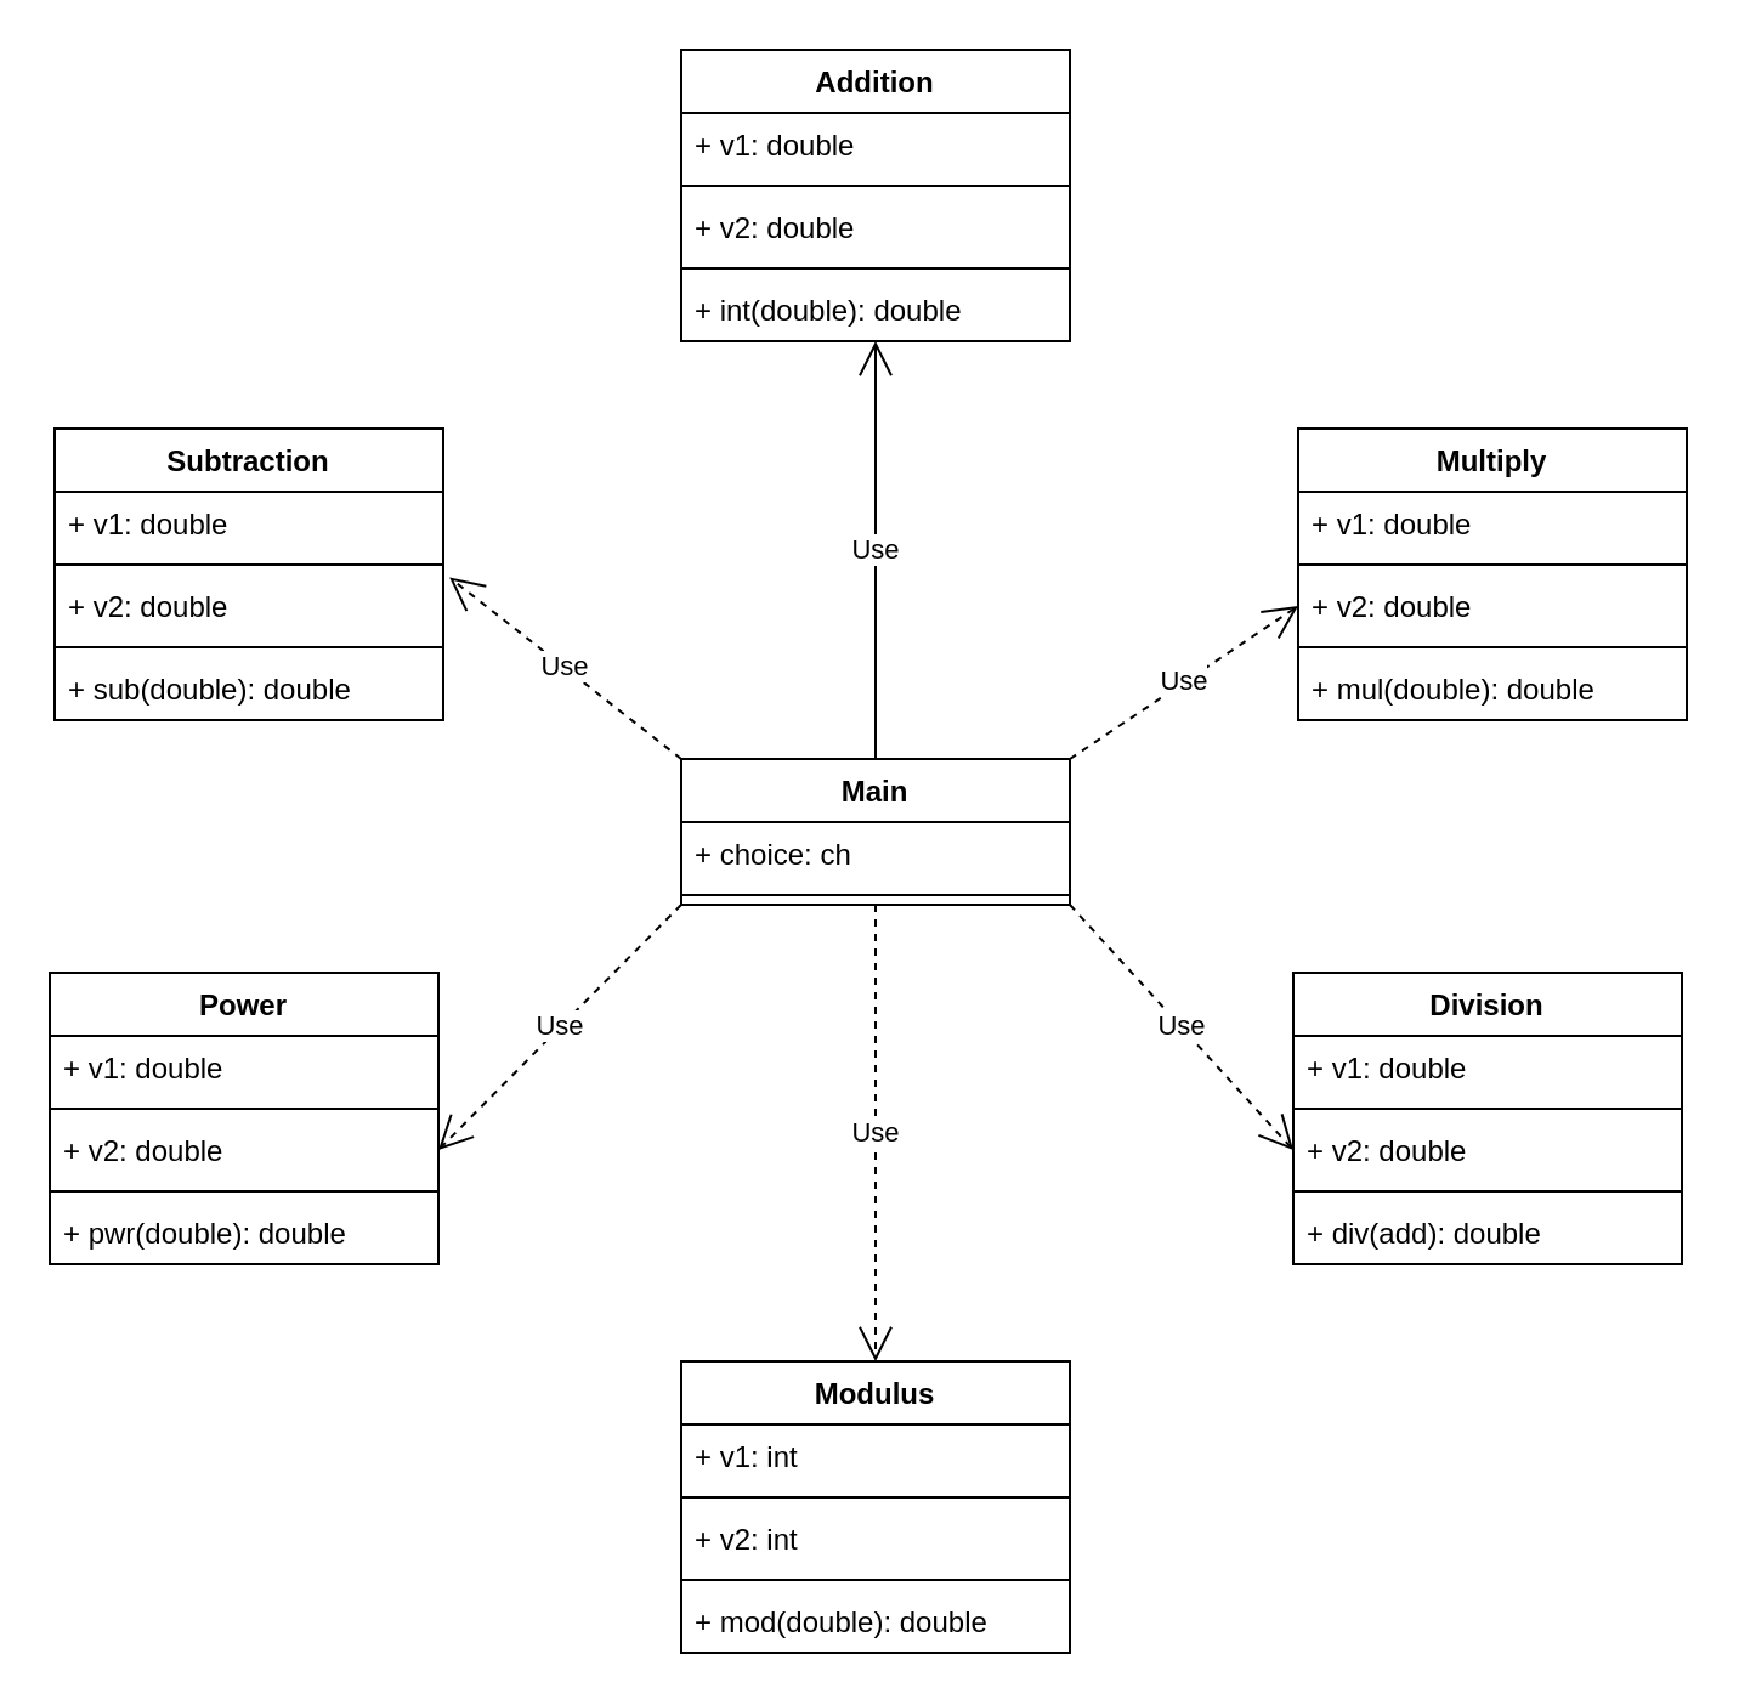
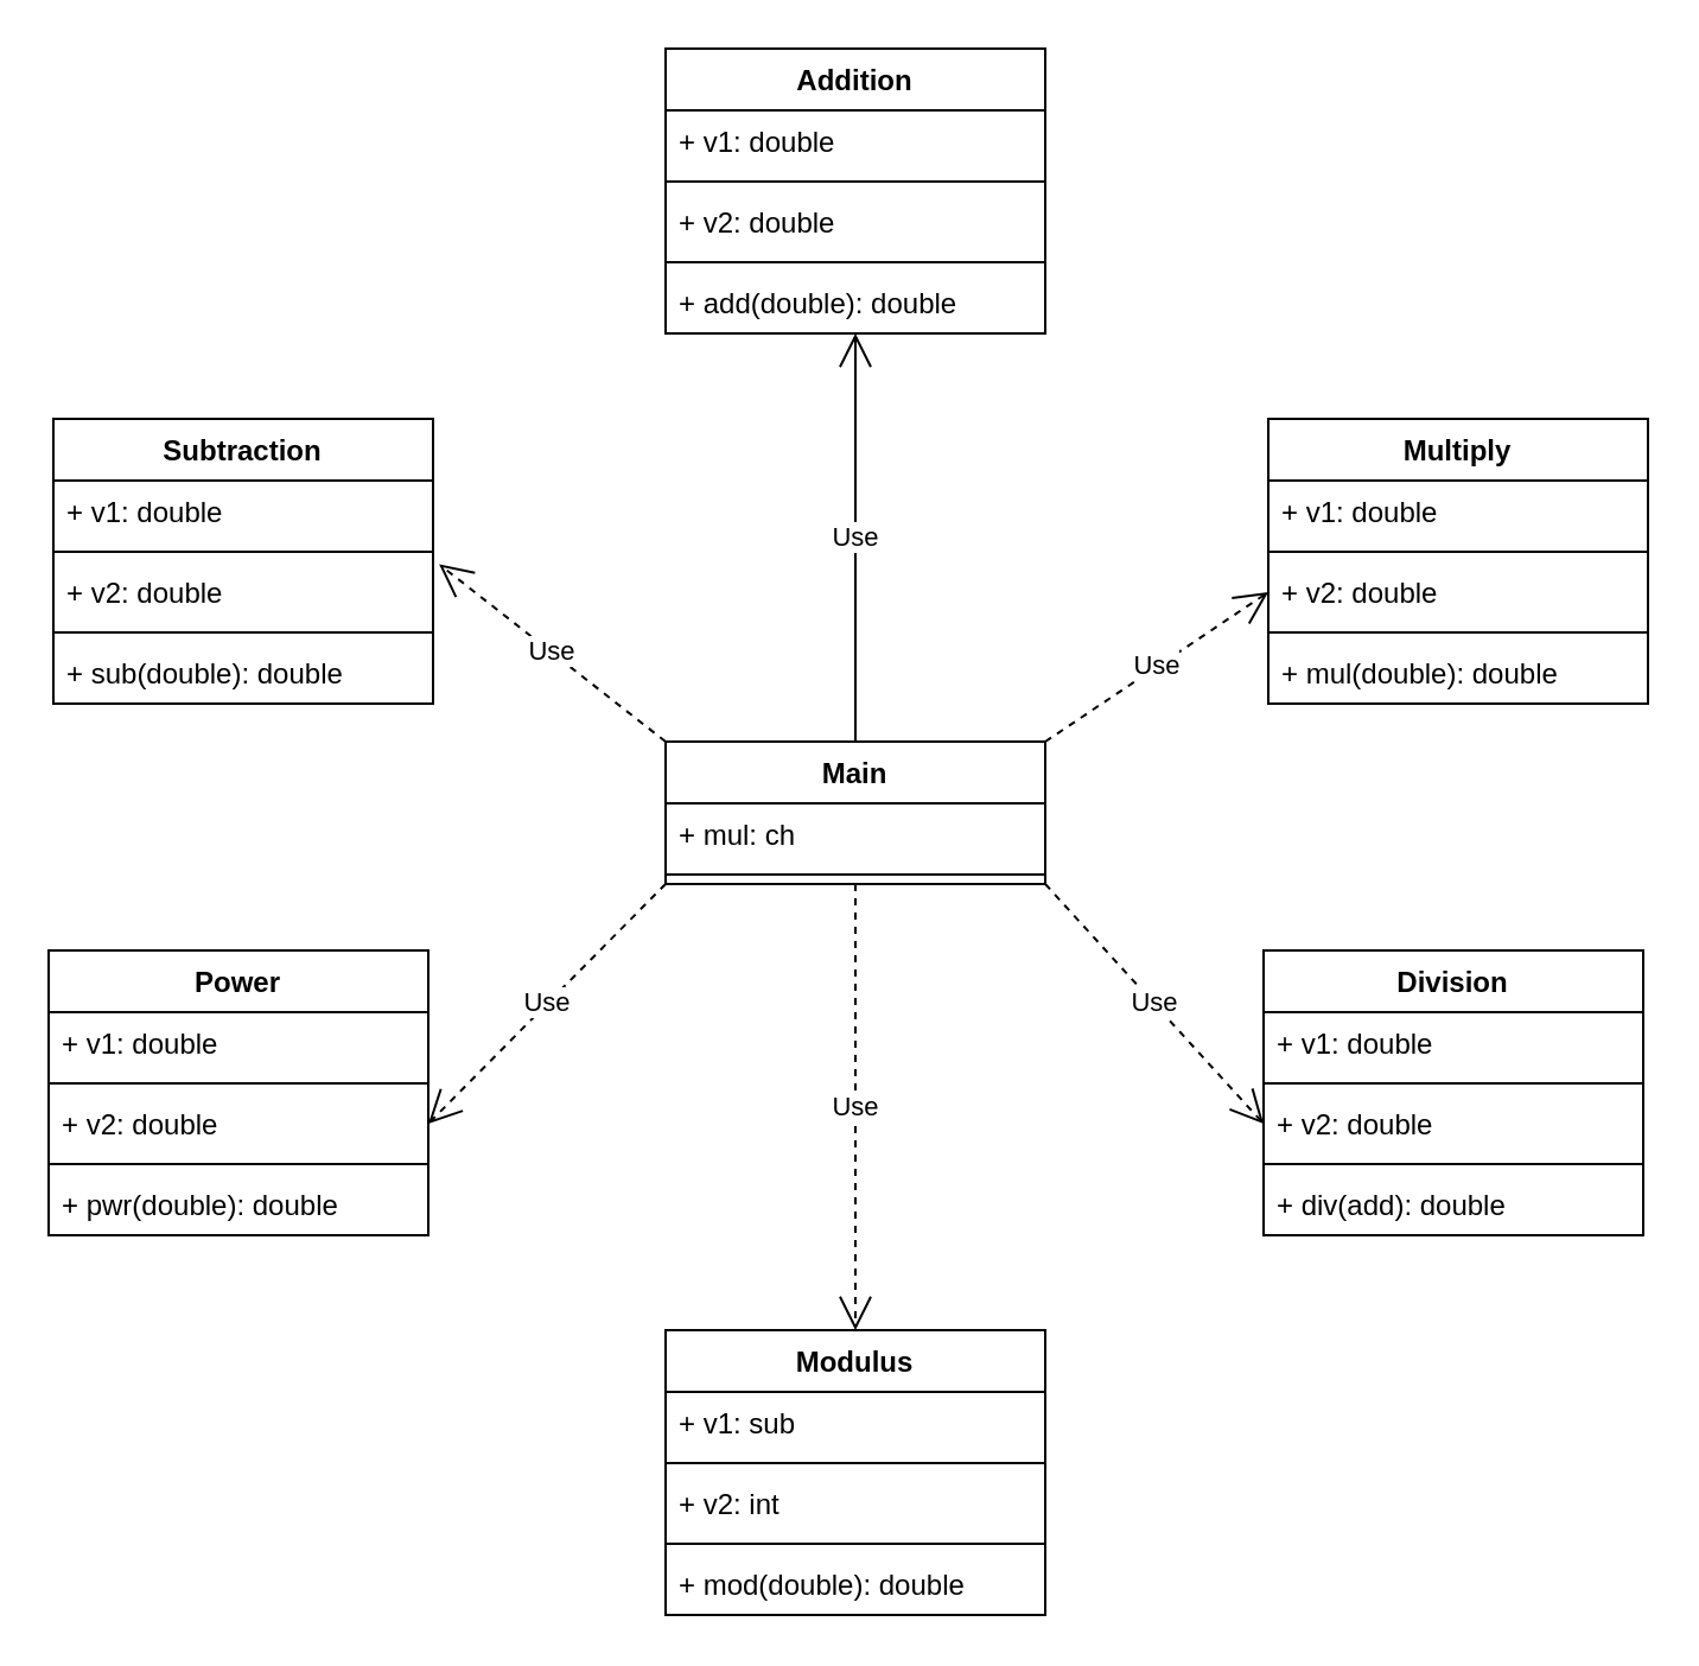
  <mxCell id="0" />
  <mxCell id="1" parent="0" />
  <mxCell id="2" value="Main" style="swimlane;fontStyle=1;align=center;verticalAlign=top;childLayout=stackLayout;horizontal=1;startSize=26;horizontalStack=0;resizeParent=1;resizeParentMax=0;resizeLast=0;collapsible=1;marginBottom=0;" vertex="1" parent="1"><mxGeometry x="280" y="312" width="160" height="60" as="geometry" /></mxCell>
- <mxCell id="3" value="+ choice: ch" style="text;strokeColor=none;fillColor=none;align=left;verticalAlign=top;spacingLeft=4;spacingRight=4;overflow=hidden;rotatable=0;points=[[0,0.5],[1,0.5]];portConstraint=eastwest;" vertex="1" parent="2"><mxGeometry y="26" width="160" height="26" as="geometry" /></mxCell>
+ <mxCell id="3" value="+ mul: ch" style="text;strokeColor=none;fillColor=none;align=left;verticalAlign=top;spacingLeft=4;spacingRight=4;overflow=hidden;rotatable=0;points=[[0,0.5],[1,0.5]];portConstraint=eastwest;" vertex="1" parent="2"><mxGeometry y="26" width="160" height="26" as="geometry" /></mxCell>
  <mxCell id="4" value="" style="line;strokeWidth=1;fillColor=none;align=left;verticalAlign=middle;spacingTop=-1;spacingLeft=3;spacingRight=3;rotatable=0;labelPosition=right;points=[];portConstraint=eastwest;" vertex="1" parent="2"><mxGeometry y="52" width="160" height="8" as="geometry" /></mxCell>
  <mxCell id="5" value="Subtraction" style="swimlane;fontStyle=1;align=center;verticalAlign=top;childLayout=stackLayout;horizontal=1;startSize=26;horizontalStack=0;resizeParent=1;resizeParentMax=0;resizeLast=0;collapsible=1;marginBottom=0;" vertex="1" parent="1"><mxGeometry x="22" y="176" width="160" height="120" as="geometry" /></mxCell>
  <mxCell id="6" value="+ v1: double" style="text;strokeColor=none;fillColor=none;align=left;verticalAlign=top;spacingLeft=4;spacingRight=4;overflow=hidden;rotatable=0;points=[[0,0.5],[1,0.5]];portConstraint=eastwest;" vertex="1" parent="5"><mxGeometry y="26" width="160" height="26" as="geometry" /></mxCell>
  <mxCell id="7" value="" style="line;strokeWidth=1;fillColor=none;align=left;verticalAlign=middle;spacingTop=-1;spacingLeft=3;spacingRight=3;rotatable=0;labelPosition=right;points=[];portConstraint=eastwest;" vertex="1" parent="5"><mxGeometry y="52" width="160" height="8" as="geometry" /></mxCell>
  <mxCell id="8" value="+ v2: double" style="text;strokeColor=none;fillColor=none;align=left;verticalAlign=top;spacingLeft=4;spacingRight=4;overflow=hidden;rotatable=0;points=[[0,0.5],[1,0.5]];portConstraint=eastwest;" vertex="1" parent="5"><mxGeometry y="60" width="160" height="26" as="geometry" /></mxCell>
  <mxCell id="9" value="" style="line;strokeWidth=1;fillColor=none;align=left;verticalAlign=middle;spacingTop=-1;spacingLeft=3;spacingRight=3;rotatable=0;labelPosition=right;points=[];portConstraint=eastwest;" vertex="1" parent="5"><mxGeometry y="86" width="160" height="8" as="geometry" /></mxCell>
  <mxCell id="10" value="+ sub(double): double" style="text;strokeColor=none;fillColor=none;align=left;verticalAlign=top;spacingLeft=4;spacingRight=4;overflow=hidden;rotatable=0;points=[[0,0.5],[1,0.5]];portConstraint=eastwest;" vertex="1" parent="5"><mxGeometry y="94" width="160" height="26" as="geometry" /></mxCell>
  <mxCell id="11" value="Multiply" style="swimlane;fontStyle=1;align=center;verticalAlign=top;childLayout=stackLayout;horizontal=1;startSize=26;horizontalStack=0;resizeParent=1;resizeParentMax=0;resizeLast=0;collapsible=1;marginBottom=0;" vertex="1" parent="1"><mxGeometry x="534" y="176" width="160" height="120" as="geometry" /></mxCell>
  <mxCell id="12" value="+ v1: double" style="text;strokeColor=none;fillColor=none;align=left;verticalAlign=top;spacingLeft=4;spacingRight=4;overflow=hidden;rotatable=0;points=[[0,0.5],[1,0.5]];portConstraint=eastwest;" vertex="1" parent="11"><mxGeometry y="26" width="160" height="26" as="geometry" /></mxCell>
  <mxCell id="13" value="" style="line;strokeWidth=1;fillColor=none;align=left;verticalAlign=middle;spacingTop=-1;spacingLeft=3;spacingRight=3;rotatable=0;labelPosition=right;points=[];portConstraint=eastwest;" vertex="1" parent="11"><mxGeometry y="52" width="160" height="8" as="geometry" /></mxCell>
  <mxCell id="14" value="+ v2: double" style="text;strokeColor=none;fillColor=none;align=left;verticalAlign=top;spacingLeft=4;spacingRight=4;overflow=hidden;rotatable=0;points=[[0,0.5],[1,0.5]];portConstraint=eastwest;" vertex="1" parent="11"><mxGeometry y="60" width="160" height="26" as="geometry" /></mxCell>
  <mxCell id="15" value="" style="line;strokeWidth=1;fillColor=none;align=left;verticalAlign=middle;spacingTop=-1;spacingLeft=3;spacingRight=3;rotatable=0;labelPosition=right;points=[];portConstraint=eastwest;" vertex="1" parent="11"><mxGeometry y="86" width="160" height="8" as="geometry" /></mxCell>
  <mxCell id="16" value="+ mul(double): double" style="text;strokeColor=none;fillColor=none;align=left;verticalAlign=top;spacingLeft=4;spacingRight=4;overflow=hidden;rotatable=0;points=[[0,0.5],[1,0.5]];portConstraint=eastwest;" vertex="1" parent="11"><mxGeometry y="94" width="160" height="26" as="geometry" /></mxCell>
  <mxCell id="17" value="Power" style="swimlane;fontStyle=1;align=center;verticalAlign=top;childLayout=stackLayout;horizontal=1;startSize=26;horizontalStack=0;resizeParent=1;resizeParentMax=0;resizeLast=0;collapsible=1;marginBottom=0;" vertex="1" parent="1"><mxGeometry x="20" y="400" width="160" height="120" as="geometry" /></mxCell>
  <mxCell id="18" value="+ v1: double" style="text;strokeColor=none;fillColor=none;align=left;verticalAlign=top;spacingLeft=4;spacingRight=4;overflow=hidden;rotatable=0;points=[[0,0.5],[1,0.5]];portConstraint=eastwest;" vertex="1" parent="17"><mxGeometry y="26" width="160" height="26" as="geometry" /></mxCell>
  <mxCell id="19" value="" style="line;strokeWidth=1;fillColor=none;align=left;verticalAlign=middle;spacingTop=-1;spacingLeft=3;spacingRight=3;rotatable=0;labelPosition=right;points=[];portConstraint=eastwest;" vertex="1" parent="17"><mxGeometry y="52" width="160" height="8" as="geometry" /></mxCell>
  <mxCell id="20" value="+ v2: double" style="text;strokeColor=none;fillColor=none;align=left;verticalAlign=top;spacingLeft=4;spacingRight=4;overflow=hidden;rotatable=0;points=[[0,0.5],[1,0.5]];portConstraint=eastwest;" vertex="1" parent="17"><mxGeometry y="60" width="160" height="26" as="geometry" /></mxCell>
  <mxCell id="21" value="" style="line;strokeWidth=1;fillColor=none;align=left;verticalAlign=middle;spacingTop=-1;spacingLeft=3;spacingRight=3;rotatable=0;labelPosition=right;points=[];portConstraint=eastwest;" vertex="1" parent="17"><mxGeometry y="86" width="160" height="8" as="geometry" /></mxCell>
  <mxCell id="22" value="+ pwr(double): double" style="text;strokeColor=none;fillColor=none;align=left;verticalAlign=top;spacingLeft=4;spacingRight=4;overflow=hidden;rotatable=0;points=[[0,0.5],[1,0.5]];portConstraint=eastwest;" vertex="1" parent="17"><mxGeometry y="94" width="160" height="26" as="geometry" /></mxCell>
  <mxCell id="23" value="Division" style="swimlane;fontStyle=1;align=center;verticalAlign=top;childLayout=stackLayout;horizontal=1;startSize=26;horizontalStack=0;resizeParent=1;resizeParentMax=0;resizeLast=0;collapsible=1;marginBottom=0;" vertex="1" parent="1"><mxGeometry x="532" y="400" width="160" height="120" as="geometry" /></mxCell>
  <mxCell id="24" value="+ v1: double" style="text;strokeColor=none;fillColor=none;align=left;verticalAlign=top;spacingLeft=4;spacingRight=4;overflow=hidden;rotatable=0;points=[[0,0.5],[1,0.5]];portConstraint=eastwest;" vertex="1" parent="23"><mxGeometry y="26" width="160" height="26" as="geometry" /></mxCell>
  <mxCell id="25" value="" style="line;strokeWidth=1;fillColor=none;align=left;verticalAlign=middle;spacingTop=-1;spacingLeft=3;spacingRight=3;rotatable=0;labelPosition=right;points=[];portConstraint=eastwest;" vertex="1" parent="23"><mxGeometry y="52" width="160" height="8" as="geometry" /></mxCell>
  <mxCell id="26" value="+ v2: double" style="text;strokeColor=none;fillColor=none;align=left;verticalAlign=top;spacingLeft=4;spacingRight=4;overflow=hidden;rotatable=0;points=[[0,0.5],[1,0.5]];portConstraint=eastwest;" vertex="1" parent="23"><mxGeometry y="60" width="160" height="26" as="geometry" /></mxCell>
  <mxCell id="27" value="" style="line;strokeWidth=1;fillColor=none;align=left;verticalAlign=middle;spacingTop=-1;spacingLeft=3;spacingRight=3;rotatable=0;labelPosition=right;points=[];portConstraint=eastwest;" vertex="1" parent="23"><mxGeometry y="86" width="160" height="8" as="geometry" /></mxCell>
  <mxCell id="28" value="+ div(add): double" style="text;strokeColor=none;fillColor=none;align=left;verticalAlign=top;spacingLeft=4;spacingRight=4;overflow=hidden;rotatable=0;points=[[0,0.5],[1,0.5]];portConstraint=eastwest;" vertex="1" parent="23"><mxGeometry y="94" width="160" height="26" as="geometry" /></mxCell>
  <mxCell id="29" value="Addition" style="swimlane;fontStyle=1;align=center;verticalAlign=top;childLayout=stackLayout;horizontal=1;startSize=26;horizontalStack=0;resizeParent=1;resizeParentMax=0;resizeLast=0;collapsible=1;marginBottom=0;" vertex="1" parent="1"><mxGeometry x="280" y="20" width="160" height="120" as="geometry" /></mxCell>
  <mxCell id="30" value="+ v1: double" style="text;strokeColor=none;fillColor=none;align=left;verticalAlign=top;spacingLeft=4;spacingRight=4;overflow=hidden;rotatable=0;points=[[0,0.5],[1,0.5]];portConstraint=eastwest;" vertex="1" parent="29"><mxGeometry y="26" width="160" height="26" as="geometry" /></mxCell>
  <mxCell id="31" value="" style="line;strokeWidth=1;fillColor=none;align=left;verticalAlign=middle;spacingTop=-1;spacingLeft=3;spacingRight=3;rotatable=0;labelPosition=right;points=[];portConstraint=eastwest;" vertex="1" parent="29"><mxGeometry y="52" width="160" height="8" as="geometry" /></mxCell>
  <mxCell id="32" value="+ v2: double" style="text;strokeColor=none;fillColor=none;align=left;verticalAlign=top;spacingLeft=4;spacingRight=4;overflow=hidden;rotatable=0;points=[[0,0.5],[1,0.5]];portConstraint=eastwest;" vertex="1" parent="29"><mxGeometry y="60" width="160" height="26" as="geometry" /></mxCell>
  <mxCell id="33" value="" style="line;strokeWidth=1;fillColor=none;align=left;verticalAlign=middle;spacingTop=-1;spacingLeft=3;spacingRight=3;rotatable=0;labelPosition=right;points=[];portConstraint=eastwest;" vertex="1" parent="29"><mxGeometry y="86" width="160" height="8" as="geometry" /></mxCell>
- <mxCell id="34" value="+ int(double): double" style="text;strokeColor=none;fillColor=none;align=left;verticalAlign=top;spacingLeft=4;spacingRight=4;overflow=hidden;rotatable=0;points=[[0,0.5],[1,0.5]];portConstraint=eastwest;" vertex="1" parent="29"><mxGeometry y="94" width="160" height="26" as="geometry" /></mxCell>
+ <mxCell id="34" value="+ add(double): double" style="text;strokeColor=none;fillColor=none;align=left;verticalAlign=top;spacingLeft=4;spacingRight=4;overflow=hidden;rotatable=0;points=[[0,0.5],[1,0.5]];portConstraint=eastwest;" vertex="1" parent="29"><mxGeometry y="94" width="160" height="26" as="geometry" /></mxCell>
  <mxCell id="35" value="Use" style="endArrow=open;endSize=12;dashed=1;html=1;entryX=1.016;entryY=0.048;entryDx=0;entryDy=0;entryPerimeter=0;exitX=0;exitY=0;exitDx=0;exitDy=0;" edge="1" parent="1" source="2" target="8"><mxGeometry width="160" relative="1" as="geometry"><mxPoint x="222" y="290" as="sourcePoint" /><mxPoint x="382" y="290" as="targetPoint" /></mxGeometry></mxCell>
  <mxCell id="36" value="Use" style="endArrow=open;endSize=12;dashed=0;html=1;exitX=0.5;exitY=0;exitDx=0;exitDy=0;" edge="1" parent="1" source="2" target="29"><mxGeometry width="160" relative="1" as="geometry"><mxPoint x="222" y="290" as="sourcePoint" /><mxPoint x="362" y="170" as="targetPoint" /></mxGeometry></mxCell>
  <mxCell id="37" value="Use" style="endArrow=open;endSize=12;dashed=1;html=1;entryX=0;entryY=0.5;entryDx=0;entryDy=0;exitX=1;exitY=0;exitDx=0;exitDy=0;" edge="1" parent="1" source="2" target="14"><mxGeometry width="160" relative="1" as="geometry"><mxPoint x="222" y="290" as="sourcePoint" /><mxPoint x="382" y="290" as="targetPoint" /></mxGeometry></mxCell>
  <mxCell id="38" value="Use" style="endArrow=open;endSize=12;dashed=1;html=1;entryX=1;entryY=0.5;entryDx=0;entryDy=0;exitX=0;exitY=1;exitDx=0;exitDy=0;" edge="1" parent="1" source="2" target="20"><mxGeometry width="160" relative="1" as="geometry"><mxPoint x="222" y="290" as="sourcePoint" /><mxPoint x="382" y="290" as="targetPoint" /></mxGeometry></mxCell>
  <mxCell id="39" value="Use" style="endArrow=open;endSize=12;dashed=1;html=1;entryX=0.5;entryY=0;entryDx=0;entryDy=0;" edge="1" parent="1" source="4" target="40"><mxGeometry width="160" relative="1" as="geometry"><mxPoint x="302" y="430" as="sourcePoint" /><mxPoint x="332" y="540" as="targetPoint" /></mxGeometry></mxCell>
  <mxCell id="40" value="Modulus" style="swimlane;fontStyle=1;align=center;verticalAlign=top;childLayout=stackLayout;horizontal=1;startSize=26;horizontalStack=0;resizeParent=1;resizeParentMax=0;resizeLast=0;collapsible=1;marginBottom=0;" vertex="1" parent="1"><mxGeometry x="280" y="560" width="160" height="120" as="geometry" /></mxCell>
- <mxCell id="41" value="+ v1: int" style="text;strokeColor=none;fillColor=none;align=left;verticalAlign=top;spacingLeft=4;spacingRight=4;overflow=hidden;rotatable=0;points=[[0,0.5],[1,0.5]];portConstraint=eastwest;" vertex="1" parent="40"><mxGeometry y="26" width="160" height="26" as="geometry" /></mxCell>
+ <mxCell id="41" value="+ v1: sub" style="text;strokeColor=none;fillColor=none;align=left;verticalAlign=top;spacingLeft=4;spacingRight=4;overflow=hidden;rotatable=0;points=[[0,0.5],[1,0.5]];portConstraint=eastwest;" vertex="1" parent="40"><mxGeometry y="26" width="160" height="26" as="geometry" /></mxCell>
  <mxCell id="42" value="" style="line;strokeWidth=1;fillColor=none;align=left;verticalAlign=middle;spacingTop=-1;spacingLeft=3;spacingRight=3;rotatable=0;labelPosition=right;points=[];portConstraint=eastwest;" vertex="1" parent="40"><mxGeometry y="52" width="160" height="8" as="geometry" /></mxCell>
  <mxCell id="43" value="+ v2: int" style="text;strokeColor=none;fillColor=none;align=left;verticalAlign=top;spacingLeft=4;spacingRight=4;overflow=hidden;rotatable=0;points=[[0,0.5],[1,0.5]];portConstraint=eastwest;" vertex="1" parent="40"><mxGeometry y="60" width="160" height="26" as="geometry" /></mxCell>
  <mxCell id="44" value="" style="line;strokeWidth=1;fillColor=none;align=left;verticalAlign=middle;spacingTop=-1;spacingLeft=3;spacingRight=3;rotatable=0;labelPosition=right;points=[];portConstraint=eastwest;" vertex="1" parent="40"><mxGeometry y="86" width="160" height="8" as="geometry" /></mxCell>
  <mxCell id="45" value="+ mod(double): double" style="text;strokeColor=none;fillColor=none;align=left;verticalAlign=top;spacingLeft=4;spacingRight=4;overflow=hidden;rotatable=0;points=[[0,0.5],[1,0.5]];portConstraint=eastwest;" vertex="1" parent="40"><mxGeometry y="94" width="160" height="26" as="geometry" /></mxCell>
  <mxCell id="46" value="Use" style="endArrow=open;endSize=12;dashed=1;html=1;entryX=0;entryY=0.5;entryDx=0;entryDy=0;exitX=1;exitY=1;exitDx=0;exitDy=0;" edge="1" parent="1" source="2" target="26"><mxGeometry width="160" relative="1" as="geometry"><mxPoint x="222" y="490" as="sourcePoint" /><mxPoint x="382" y="490" as="targetPoint" /></mxGeometry></mxCell>
